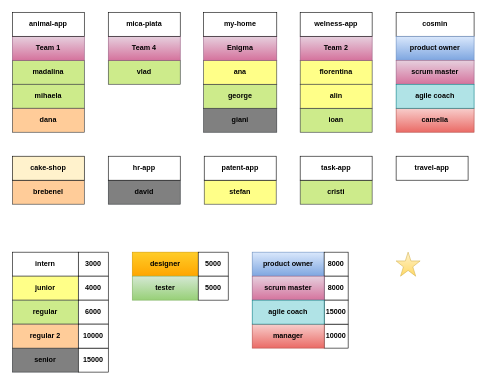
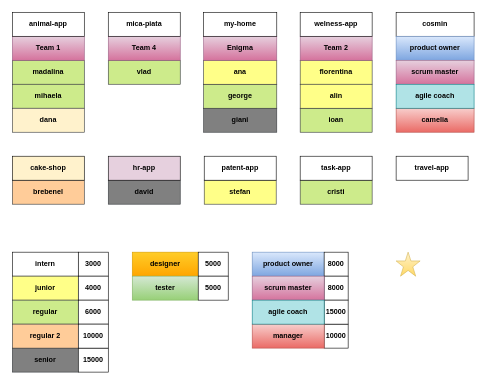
  <mxCell id="0" />
  <mxCell id="1" parent="0" />
  <mxCell id="2" value="intern" style="rounded=0;whiteSpace=wrap;html=1;fontStyle=1" parent="1" vertex="1"><mxGeometry x="20" y="420" width="110" height="40" as="geometry" /></mxCell>
  <mxCell id="3" value="junior" style="rounded=0;whiteSpace=wrap;html=1;fillColor=#ffff88;strokeColor=#36393d;fontStyle=1" parent="1" vertex="1"><mxGeometry x="20" y="460" width="110" height="40" as="geometry" /></mxCell>
  <mxCell id="4" value="senior" style="rounded=0;whiteSpace=wrap;html=1;strokeColor=#36393d;fontStyle=1;fillColor=#808080;" parent="1" vertex="1"><mxGeometry x="20" y="580" width="110" height="40" as="geometry" /></mxCell>
  <mxCell id="5" value="regular" style="rounded=0;whiteSpace=wrap;html=1;fillColor=#cdeb8b;strokeColor=#36393d;fontStyle=1;" parent="1" vertex="1"><mxGeometry x="20" y="500" width="110" height="40" as="geometry" /></mxCell>
  <mxCell id="6" value="regular 2" style="rounded=0;whiteSpace=wrap;html=1;strokeColor=#36393d;fontStyle=1;fillColor=#FFCC99;" parent="1" vertex="1"><mxGeometry x="20" y="540" width="110" height="40" as="geometry" /></mxCell>
  <mxCell id="7" value="" style="group" parent="1" vertex="1" connectable="0"><mxGeometry x="340" y="260" width="120" height="80" as="geometry" /></mxCell>
  <mxCell id="8" value="stefan" style="rounded=0;whiteSpace=wrap;html=1;fillColor=#ffff88;strokeColor=#36393d;fontStyle=1" parent="7" vertex="1"><mxGeometry y="40" width="120.0" height="40" as="geometry" /></mxCell>
  <mxCell id="9" value="patent-app" style="rounded=0;whiteSpace=wrap;html=1;fontStyle=1" parent="7" vertex="1"><mxGeometry width="120.0" height="40" as="geometry" /></mxCell>
  <mxCell id="10" value="3000" style="rounded=0;whiteSpace=wrap;html=1;fontStyle=1" parent="1" vertex="1"><mxGeometry x="130" y="420" width="50" height="40" as="geometry" /></mxCell>
  <mxCell id="11" value="4000" style="rounded=0;whiteSpace=wrap;html=1;fontStyle=1" parent="1" vertex="1"><mxGeometry x="130" y="460" width="50" height="40" as="geometry" /></mxCell>
  <mxCell id="12" value="6000" style="rounded=0;whiteSpace=wrap;html=1;fontStyle=1" parent="1" vertex="1"><mxGeometry x="130" y="500" width="50" height="40" as="geometry" /></mxCell>
  <mxCell id="13" value="15000" style="rounded=0;whiteSpace=wrap;html=1;fontStyle=1" parent="1" vertex="1"><mxGeometry x="130" y="580" width="50" height="40" as="geometry" /></mxCell>
  <mxCell id="14" value="10000" style="rounded=0;whiteSpace=wrap;html=1;fontStyle=1" parent="1" vertex="1"><mxGeometry x="130" y="540" width="50" height="40" as="geometry" /></mxCell>
  <mxCell id="15" value="designer" style="rounded=0;whiteSpace=wrap;html=1;fillColor=#ffcd28;strokeColor=#d79b00;fontStyle=1;gradientColor=#ffa500;" parent="1" vertex="1"><mxGeometry x="220" y="420" width="110" height="40" as="geometry" /></mxCell>
  <mxCell id="16" value="5000" style="rounded=0;whiteSpace=wrap;html=1;fontStyle=1" parent="1" vertex="1"><mxGeometry x="330" y="420" width="50" height="40" as="geometry" /></mxCell>
  <mxCell id="17" value="tester" style="rounded=0;whiteSpace=wrap;html=1;fillColor=#d5e8d4;strokeColor=#82b366;fontStyle=1;gradientColor=#97d077;" parent="1" vertex="1"><mxGeometry x="220" y="460" width="110" height="40" as="geometry" /></mxCell>
  <mxCell id="18" value="5000" style="rounded=0;whiteSpace=wrap;html=1;fontStyle=1" parent="1" vertex="1"><mxGeometry x="330" y="460" width="50" height="40" as="geometry" /></mxCell>
  <mxCell id="19" value="" style="group" parent="1" vertex="1" connectable="0"><mxGeometry x="660" y="260" width="120" height="80" as="geometry" /></mxCell>
  <mxCell id="20" value="travel-app" style="rounded=0;whiteSpace=wrap;html=1;fontStyle=1" parent="19" vertex="1"><mxGeometry width="120.0" height="40" as="geometry" /></mxCell>
  <mxCell id="21" value="" style="group" parent="1" vertex="1" connectable="0"><mxGeometry x="500" y="260" width="120" height="80" as="geometry" /></mxCell>
  <mxCell id="22" value="cristi" style="rounded=0;whiteSpace=wrap;html=1;fillColor=#cdeb8b;strokeColor=#36393d;fontStyle=1;" parent="21" vertex="1"><mxGeometry y="40" width="120.0" height="40" as="geometry" /></mxCell>
  <mxCell id="23" value="task-app" style="rounded=0;whiteSpace=wrap;html=1;fontStyle=1" parent="21" vertex="1"><mxGeometry width="120.0" height="40" as="geometry" /></mxCell>
  <mxCell id="24" value="" style="group" parent="1" vertex="1" connectable="0"><mxGeometry x="20" y="260" width="120" height="80" as="geometry" /></mxCell>
  <mxCell id="25" value="brebenel" style="rounded=0;whiteSpace=wrap;html=1;strokeColor=#36393d;fontStyle=1;fillColor=#FFCC99;" parent="24" vertex="1"><mxGeometry y="40" width="120.0" height="40" as="geometry" /></mxCell>
  <mxCell id="26" value="cake-shop" style="rounded=0;whiteSpace=wrap;html=1;fontStyle=1;fillColor=#fff2cc;" parent="24" vertex="1"><mxGeometry width="120.0" height="40" as="geometry" /></mxCell>
  <mxCell id="27" value="" style="group" parent="1" vertex="1" connectable="0"><mxGeometry x="180" y="260" width="120" height="80" as="geometry" /></mxCell>
  <mxCell id="28" value="david" style="rounded=0;whiteSpace=wrap;html=1;strokeColor=#36393d;fontStyle=1;fillColor=#808080;" parent="27" vertex="1"><mxGeometry y="40" width="120" height="40" as="geometry" /></mxCell>
- <mxCell id="29" value="hr-app" style="rounded=0;whiteSpace=wrap;html=1;fontStyle=1" parent="27" vertex="1"><mxGeometry width="120" height="40" as="geometry" /></mxCell>
+ <mxCell id="29" value="hr-app" style="rounded=0;whiteSpace=wrap;html=1;fontStyle=1;fillColor=#e6d0de;" parent="27" vertex="1"><mxGeometry width="120" height="40" as="geometry" /></mxCell>
  <mxCell id="30" value="" style="group" parent="1" vertex="1" connectable="0"><mxGeometry x="20" y="20" width="120" height="200" as="geometry" /></mxCell>
  <mxCell id="31" value="madalina" style="rounded=0;whiteSpace=wrap;html=1;fillColor=#cdeb8b;strokeColor=#36393d;fontStyle=1;" parent="30" vertex="1"><mxGeometry y="80" width="120.0" height="40" as="geometry" /></mxCell>
  <mxCell id="32" value="mihaela" style="rounded=0;whiteSpace=wrap;html=1;fillColor=#cdeb8b;strokeColor=#36393d;fontStyle=1;" parent="30" vertex="1"><mxGeometry y="120" width="120.0" height="40" as="geometry" /></mxCell>
- <mxCell id="33" value="dana" style="rounded=0;whiteSpace=wrap;html=1;strokeColor=#36393d;fontStyle=1;fillColor=#FFCC99;" parent="30" vertex="1"><mxGeometry y="160" width="120.0" height="40" as="geometry" /></mxCell>
+ <mxCell id="33" value="dana" style="rounded=0;whiteSpace=wrap;html=1;strokeColor=#36393d;fontStyle=1;fillColor=#fff2cc;" parent="30" vertex="1"><mxGeometry y="160" width="120.0" height="40" as="geometry" /></mxCell>
  <mxCell id="34" value="Team 1" style="rounded=0;whiteSpace=wrap;html=1;fontStyle=1;gradientColor=#d5739d;fillColor=#e6d0de;strokeColor=#996185;" parent="30" vertex="1"><mxGeometry y="40" width="120.0" height="40" as="geometry" /></mxCell>
  <mxCell id="35" value="animal-app" style="rounded=0;whiteSpace=wrap;html=1;fontStyle=1" parent="30" vertex="1"><mxGeometry width="120.0" height="40" as="geometry" /></mxCell>
  <mxCell id="36" value="" style="group" parent="1" vertex="1" connectable="0"><mxGeometry x="180" y="20" width="120" height="160" as="geometry" /></mxCell>
  <mxCell id="37" value="vlad" style="rounded=0;whiteSpace=wrap;html=1;fillColor=#cdeb8b;strokeColor=#36393d;fontStyle=1;" parent="36" vertex="1"><mxGeometry y="80" width="120" height="40" as="geometry" /></mxCell>
  <mxCell id="38" value="Team 4" style="rounded=0;whiteSpace=wrap;html=1;fontStyle=1;gradientColor=#d5739d;fillColor=#e6d0de;strokeColor=#996185;" parent="36" vertex="1"><mxGeometry y="40" width="120" height="40" as="geometry" /></mxCell>
  <mxCell id="39" value="mica-piata" style="rounded=0;whiteSpace=wrap;html=1;fontStyle=1" parent="36" vertex="1"><mxGeometry width="120" height="40" as="geometry" /></mxCell>
  <mxCell id="40" value="" style="group" parent="1" vertex="1" connectable="0"><mxGeometry x="339" y="20" width="122" height="200" as="geometry" /></mxCell>
  <mxCell id="41" value="giani" style="rounded=0;whiteSpace=wrap;html=1;strokeColor=#36393d;fontStyle=1;fillColor=#808080;" parent="40" vertex="1"><mxGeometry y="160" width="122" height="40" as="geometry" /></mxCell>
  <mxCell id="42" value="george" style="rounded=0;whiteSpace=wrap;html=1;fillColor=#cdeb8b;strokeColor=#36393d;fontStyle=1;" parent="40" vertex="1"><mxGeometry y="120" width="122" height="40" as="geometry" /></mxCell>
  <mxCell id="43" value="ana" style="rounded=0;whiteSpace=wrap;html=1;fillColor=#ffff88;strokeColor=#36393d;fontStyle=1" parent="40" vertex="1"><mxGeometry y="80" width="122" height="40" as="geometry" /></mxCell>
  <mxCell id="44" value="Enigma" style="rounded=0;whiteSpace=wrap;html=1;fontStyle=1;gradientColor=#d5739d;fillColor=#e6d0de;strokeColor=#996185;" parent="40" vertex="1"><mxGeometry y="40" width="122" height="40" as="geometry" /></mxCell>
  <mxCell id="45" value="my-home" style="rounded=0;whiteSpace=wrap;html=1;fontStyle=1" parent="40" vertex="1"><mxGeometry width="122" height="40" as="geometry" /></mxCell>
  <mxCell id="46" value="" style="group" parent="1" vertex="1" connectable="0"><mxGeometry x="500" y="20" width="120" height="200" as="geometry" /></mxCell>
  <mxCell id="47" value="florentina" style="rounded=0;whiteSpace=wrap;html=1;fillColor=#ffff88;strokeColor=#36393d;fontStyle=1" parent="46" vertex="1"><mxGeometry y="80" width="120.0" height="40" as="geometry" /></mxCell>
  <mxCell id="48" value="ioan" style="rounded=0;whiteSpace=wrap;html=1;fillColor=#cdeb8b;strokeColor=#36393d;fontStyle=1;" parent="46" vertex="1"><mxGeometry y="160" width="120.0" height="40" as="geometry" /></mxCell>
  <mxCell id="49" value="alin" style="rounded=0;whiteSpace=wrap;html=1;fillColor=#ffff88;strokeColor=#36393d;fontStyle=1" parent="46" vertex="1"><mxGeometry y="120" width="120.0" height="40" as="geometry" /></mxCell>
  <mxCell id="50" value="Team 2" style="rounded=0;whiteSpace=wrap;html=1;fontStyle=1;gradientColor=#d5739d;fillColor=#e6d0de;strokeColor=#996185;" parent="46" vertex="1"><mxGeometry y="40" width="120.0" height="40" as="geometry" /></mxCell>
  <mxCell id="51" value="welness-app" style="rounded=0;whiteSpace=wrap;html=1;fontStyle=1" parent="46" vertex="1"><mxGeometry width="120.0" height="40" as="geometry" /></mxCell>
  <mxCell id="52" value="" style="group;movable=0;resizable=0;rotatable=0;deletable=0;editable=0;connectable=0;" parent="1" vertex="1" connectable="0"><mxGeometry x="660" y="20" width="120" height="120" as="geometry" /></mxCell>
  <mxCell id="53" value="" style="verticalLabelPosition=bottom;verticalAlign=top;html=1;shape=mxgraph.basic.star;fillColor=#fff2cc;strokeColor=#d6b656;gradientColor=#ffd966;" parent="1" vertex="1"><mxGeometry x="660" y="420" width="40" height="40" as="geometry" /></mxCell>
  <mxCell id="54" value="" style="group" vertex="1" connectable="0" parent="1"><mxGeometry x="420" y="420" width="160" height="160" as="geometry" /></mxCell>
  <mxCell id="55" value="product owner" style="rounded=0;whiteSpace=wrap;html=1;fillColor=#dae8fc;strokeColor=#6c8ebf;fontStyle=1;gradientColor=#7ea6e0;" parent="54" vertex="1"><mxGeometry width="120" height="40" as="geometry" /></mxCell>
  <mxCell id="56" value="" style="group;container=1;" vertex="1" connectable="0" parent="54"><mxGeometry x="120" width="40" height="160" as="geometry" /></mxCell>
  <mxCell id="57" value="8000" style="rounded=0;whiteSpace=wrap;html=1;fontStyle=1" parent="56" vertex="1"><mxGeometry width="40" height="40" as="geometry" /></mxCell>
  <mxCell id="58" value="8000" style="rounded=0;whiteSpace=wrap;html=1;fontStyle=1" parent="56" vertex="1"><mxGeometry y="40" width="40" height="40" as="geometry" /></mxCell>
  <mxCell id="59" value="10000" style="rounded=0;whiteSpace=wrap;html=1;fontStyle=1" parent="56" vertex="1"><mxGeometry y="120" width="40" height="40" as="geometry" /></mxCell>
  <mxCell id="60" value="15000" style="rounded=0;whiteSpace=wrap;html=1;fontStyle=1" vertex="1" parent="56"><mxGeometry y="80" width="40" height="40" as="geometry" /></mxCell>
  <mxCell id="61" value="" style="group;container=1;" vertex="1" connectable="0" parent="54"><mxGeometry y="40" width="120" height="120" as="geometry" /></mxCell>
  <mxCell id="62" value="scrum master" style="rounded=0;whiteSpace=wrap;html=1;fillColor=#e6d0de;strokeColor=#996185;fontStyle=1;gradientColor=#d5739d;" parent="61" vertex="1"><mxGeometry width="120.0" height="40" as="geometry" /></mxCell>
  <mxCell id="63" value="manager" style="rounded=0;whiteSpace=wrap;html=1;fillColor=#f8cecc;strokeColor=#b85450;fontStyle=1;gradientColor=#ea6b66;" parent="61" vertex="1"><mxGeometry y="80" width="120.0" height="40" as="geometry" /></mxCell>
  <mxCell id="64" value="agile coach" style="rounded=0;whiteSpace=wrap;html=1;fillColor=#b0e3e6;strokeColor=#0e8088;fontStyle=1;" vertex="1" parent="61"><mxGeometry y="40" width="120.0" height="40" as="geometry" /></mxCell>
  <mxCell id="65" value="" style="group" vertex="1" connectable="0" parent="1"><mxGeometry x="660" y="20" width="130" height="200" as="geometry" /></mxCell>
  <mxCell id="66" value="cosmin" style="rounded=0;whiteSpace=wrap;html=1;fontStyle=1;" parent="65" vertex="1"><mxGeometry width="130" height="40" as="geometry" /></mxCell>
  <mxCell id="67" value="camelia" style="rounded=0;whiteSpace=wrap;html=1;fillColor=#f8cecc;strokeColor=#b85450;fontStyle=1;gradientColor=#ea6b66;" parent="65" vertex="1"><mxGeometry y="160" width="130" height="40" as="geometry" /></mxCell>
  <mxCell id="68" value="" style="group;container=1;" vertex="1" connectable="0" parent="65"><mxGeometry y="40" width="130" height="120" as="geometry" /></mxCell>
  <mxCell id="69" value="product owner" style="rounded=0;whiteSpace=wrap;html=1;fillColor=#dae8fc;strokeColor=#6c8ebf;fontStyle=1;gradientColor=#7ea6e0;" vertex="1" parent="68"><mxGeometry width="130" height="40" as="geometry" /></mxCell>
  <mxCell id="70" value="scrum master" style="rounded=0;whiteSpace=wrap;html=1;fillColor=#e6d0de;strokeColor=#996185;fontStyle=1;gradientColor=#d5739d;" vertex="1" parent="68"><mxGeometry y="40" width="130" height="40" as="geometry" /></mxCell>
  <mxCell id="71" value="agile coach" style="rounded=0;whiteSpace=wrap;html=1;fillColor=#b0e3e6;strokeColor=#0e8088;fontStyle=1;" vertex="1" parent="68"><mxGeometry y="80" width="130" height="40" as="geometry" /></mxCell>
